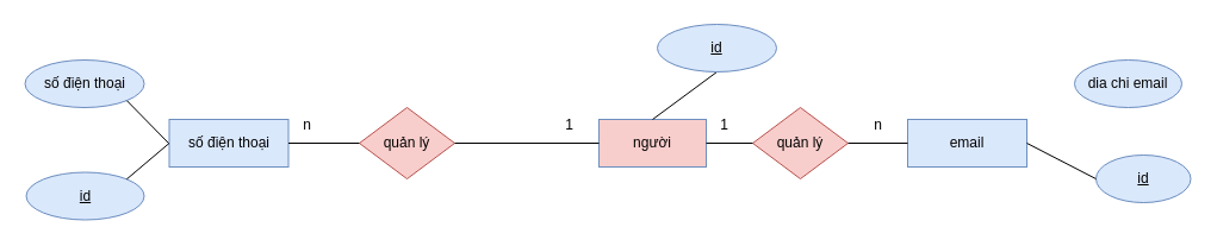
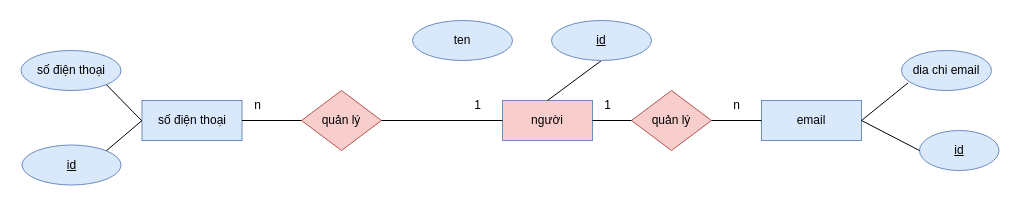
  <mxCell id="0" />
  <mxCell id="1" parent="0" />
  <mxCell id="2" value="số điện thoại" style="ellipse;whiteSpace=wrap;html=1;align=center;fillColor=#dae8fc;strokeColor=#6c8ebf;" parent="1" vertex="1"><mxGeometry x="20.5" y="50" width="100" height="40" as="geometry" /></mxCell>
  <mxCell id="3" value="id" style="ellipse;whiteSpace=wrap;html=1;align=center;fontStyle=4;fillColor=#dae8fc;strokeColor=#6c8ebf;" parent="1" vertex="1"><mxGeometry x="21.5" y="144.5" width="99" height="40" as="geometry" /></mxCell>
  <mxCell id="4" value="số điện thoại" style="whiteSpace=wrap;html=1;align=center;fillColor=#dae8fc;strokeColor=#6c8ebf;" parent="1" vertex="1"><mxGeometry x="141.5" y="100" width="100" height="40" as="geometry" /></mxCell>
+ <mxCell id="5" value="ten" style="ellipse;whiteSpace=wrap;html=1;align=center;fillColor=#dae8fc;strokeColor=#6c8ebf;" parent="1" vertex="1"><mxGeometry x="412" y="20" width="100" height="40" as="geometry" /></mxCell>
  <mxCell id="6" value="người" style="whiteSpace=wrap;html=1;align=center;fillColor=#f8cecc;strokeColor=#6c8ebf;" parent="1" vertex="1"><mxGeometry x="502" y="100" width="90" height="40" as="geometry" /></mxCell>
  <mxCell id="7" value="id" style="ellipse;whiteSpace=wrap;html=1;align=center;fontStyle=4;fillColor=#dae8fc;strokeColor=#6c8ebf;" parent="1" vertex="1"><mxGeometry x="919" y="130" width="79.5" height="40" as="geometry" /></mxCell>
  <mxCell id="8" value="email" style="whiteSpace=wrap;html=1;align=center;fillColor=#dae8fc;strokeColor=#6c8ebf;" parent="1" vertex="1"><mxGeometry x="761" y="100" width="100" height="40" as="geometry" /></mxCell>
  <mxCell id="9" value="dia chi email" style="ellipse;whiteSpace=wrap;html=1;align=center;fillColor=#dae8fc;strokeColor=#6c8ebf;" parent="1" vertex="1"><mxGeometry x="901" y="50" width="90" height="40" as="geometry" /></mxCell>
+ <mxCell id="10" value="" style="endArrow=none;html=1;rounded=0;exitX=0.073;exitY=0.81;exitDx=0;exitDy=0;entryX=1;entryY=0.5;entryDx=0;entryDy=0;exitPerimeter=0;" parent="1" source="9" target="8" edge="1"><mxGeometry width="50" height="50" relative="1" as="geometry"><mxPoint x="801.5" y="210" as="sourcePoint" /><mxPoint x="791.5" y="160" as="targetPoint" /></mxGeometry></mxCell>
  <mxCell id="11" value="" style="endArrow=none;html=1;rounded=0;entryX=0.5;entryY=0;entryDx=0;entryDy=0;exitX=0.5;exitY=1;exitDx=0;exitDy=0;" parent="1" source="19" target="6" edge="1"><mxGeometry width="50" height="50" relative="1" as="geometry"><mxPoint x="547" y="30" as="sourcePoint" /><mxPoint x="441" y="160" as="targetPoint" /></mxGeometry></mxCell>
  <mxCell id="12" value="quản lý" style="rhombus;whiteSpace=wrap;html=1;fillColor=#f8cecc;strokeColor=#b85450;" parent="1" vertex="1"><mxGeometry x="301" y="90" width="80" height="60" as="geometry" /></mxCell>
  <mxCell id="13" value="" style="endArrow=none;html=1;rounded=0;entryX=0;entryY=0.5;entryDx=0;entryDy=0;exitX=1;exitY=0.5;exitDx=0;exitDy=0;" parent="1" source="12" target="6" edge="1"><mxGeometry width="50" height="50" relative="1" as="geometry"><mxPoint x="391" y="210" as="sourcePoint" /><mxPoint x="441" y="160" as="targetPoint" /></mxGeometry></mxCell>
  <mxCell id="14" value="" style="endArrow=none;html=1;rounded=0;entryX=0;entryY=0.5;entryDx=0;entryDy=0;exitX=1;exitY=0.5;exitDx=0;exitDy=0;" parent="1" source="4" target="12" edge="1"><mxGeometry width="50" height="50" relative="1" as="geometry"><mxPoint x="391" y="130" as="sourcePoint" /><mxPoint x="512" y="130" as="targetPoint" /></mxGeometry></mxCell>
  <mxCell id="15" value="" style="endArrow=none;html=1;rounded=0;entryX=1;entryY=1;entryDx=0;entryDy=0;" parent="1" target="2" edge="1"><mxGeometry width="50" height="50" relative="1" as="geometry"><mxPoint x="141" y="120" as="sourcePoint" /><mxPoint x="311" y="130" as="targetPoint" /></mxGeometry></mxCell>
  <mxCell id="16" value="" style="endArrow=none;html=1;rounded=0;entryX=1;entryY=0;entryDx=0;entryDy=0;exitX=0;exitY=0.5;exitDx=0;exitDy=0;" parent="1" target="3" edge="1" source="4"><mxGeometry width="50" height="50" relative="1" as="geometry"><mxPoint x="141" y="140" as="sourcePoint" /><mxPoint x="126" y="94" as="targetPoint" /></mxGeometry></mxCell>
  <mxCell id="17" value="n" style="text;html=1;align=center;verticalAlign=middle;resizable=0;points=[];autosize=1;strokeColor=none;fillColor=none;" parent="1" vertex="1"><mxGeometry x="241.5" y="90" width="30" height="30" as="geometry" /></mxCell>
  <mxCell id="18" value="1" style="text;html=1;align=center;verticalAlign=middle;resizable=0;points=[];autosize=1;strokeColor=none;fillColor=none;" parent="1" vertex="1"><mxGeometry x="462" y="90" width="30" height="30" as="geometry" /></mxCell>
  <mxCell id="19" value="id" style="ellipse;whiteSpace=wrap;html=1;align=center;fontStyle=4;fillColor=#dae8fc;strokeColor=#6c8ebf;" parent="1" vertex="1"><mxGeometry x="551" y="20" width="100" height="40" as="geometry" /></mxCell>
  <mxCell id="20" value="" style="endArrow=none;html=1;rounded=0;exitX=0;exitY=0.5;exitDx=0;exitDy=0;entryX=1;entryY=0.5;entryDx=0;entryDy=0;" parent="1" source="7" target="8" edge="1"><mxGeometry width="50" height="50" relative="1" as="geometry"><mxPoint x="917" y="82" as="sourcePoint" /><mxPoint x="856" y="120" as="targetPoint" /></mxGeometry></mxCell>
  <mxCell id="21" value="quản lý" style="rhombus;whiteSpace=wrap;html=1;fillColor=#f8cecc;strokeColor=#b85450;" parent="1" vertex="1"><mxGeometry x="631" y="90" width="80" height="60" as="geometry" /></mxCell>
  <mxCell id="22" value="" style="endArrow=none;html=1;rounded=0;entryX=0;entryY=0.5;entryDx=0;entryDy=0;exitX=1;exitY=0.5;exitDx=0;exitDy=0;" parent="1" source="6" target="21" edge="1"><mxGeometry width="50" height="50" relative="1" as="geometry"><mxPoint x="601" y="120" as="sourcePoint" /><mxPoint x="512" y="130" as="targetPoint" /></mxGeometry></mxCell>
  <mxCell id="23" value="" style="endArrow=none;html=1;rounded=0;entryX=0;entryY=0.5;entryDx=0;entryDy=0;" parent="1" target="8" edge="1"><mxGeometry width="50" height="50" relative="1" as="geometry"><mxPoint x="711" y="120" as="sourcePoint" /><mxPoint x="641" y="130" as="targetPoint" /></mxGeometry></mxCell>
  <mxCell id="24" value="1" style="text;html=1;align=center;verticalAlign=middle;resizable=0;points=[];autosize=1;strokeColor=none;fillColor=none;" parent="1" vertex="1"><mxGeometry x="592" y="90" width="30" height="30" as="geometry" /></mxCell>
  <mxCell id="25" value="n" style="text;html=1;align=center;verticalAlign=middle;resizable=0;points=[];autosize=1;strokeColor=none;fillColor=none;" parent="1" vertex="1"><mxGeometry x="721" y="90" width="30" height="30" as="geometry" /></mxCell>
